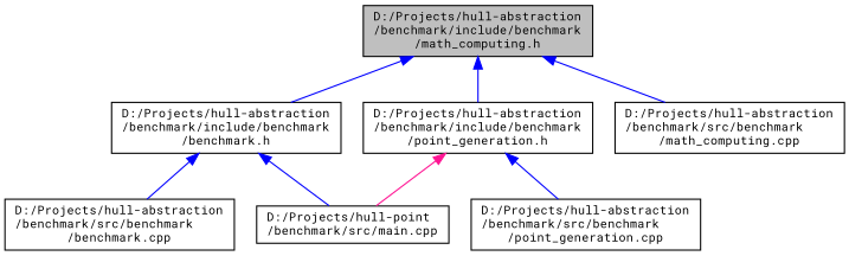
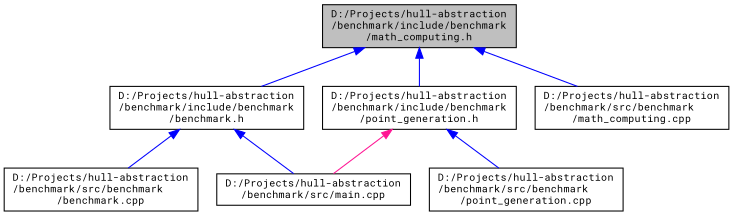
  digraph {
    fontname="Roboto Mono"
    node [color=black fillcolor=white fontname="Roboto Mono" fontsize=10 shape=record style=filled]
    edge [color=blue dir=back fontname="Roboto Mono" fontsize=10 labelfontname=Helvetica labelfontsize=10 style=solid]
    n1 [fillcolor=grey75 fontcolor=black height=0.2 label="D:/Projects/hull-abstraction\l/benchmark/include/benchmark\l/math_computing.h" width=0.4]
    n2 [height=0.2 label="D:/Projects/hull-abstraction\l/benchmark/include/benchmark\l/benchmark.h" width=0.4]
    n3 [height=0.2 label="D:/Projects/hull-abstraction\l/benchmark/include/benchmark\l/point_generation.h" width=0.4]
    n4 [height=0.2 label="D:/Projects/hull-abstraction\l/benchmark/src/benchmark\l/math_computing.cpp" width=0.4]
    n5 [height=0.2 label="D:/Projects/hull-abstraction\l/benchmark/src/benchmark\l/benchmark.cpp" width=0.4]
-   n6 [height=0.2 label="D:/Projects/hull-point\l/benchmark/src/main.cpp" width=0.4]
+   n6 [height=0.2 label="D:/Projects/hull-abstraction\l/benchmark/src/main.cpp" width=0.4]
    n7 [height=0.2 label="D:/Projects/hull-abstraction\l/benchmark/src/benchmark\l/point_generation.cpp" width=0.4]
    n1 -> n2
    n1 -> n3
    n1 -> n4
    n2 -> n5
    n2 -> n6
    n3 -> n6 [color=deeppink]
    n3 -> n7
  }
